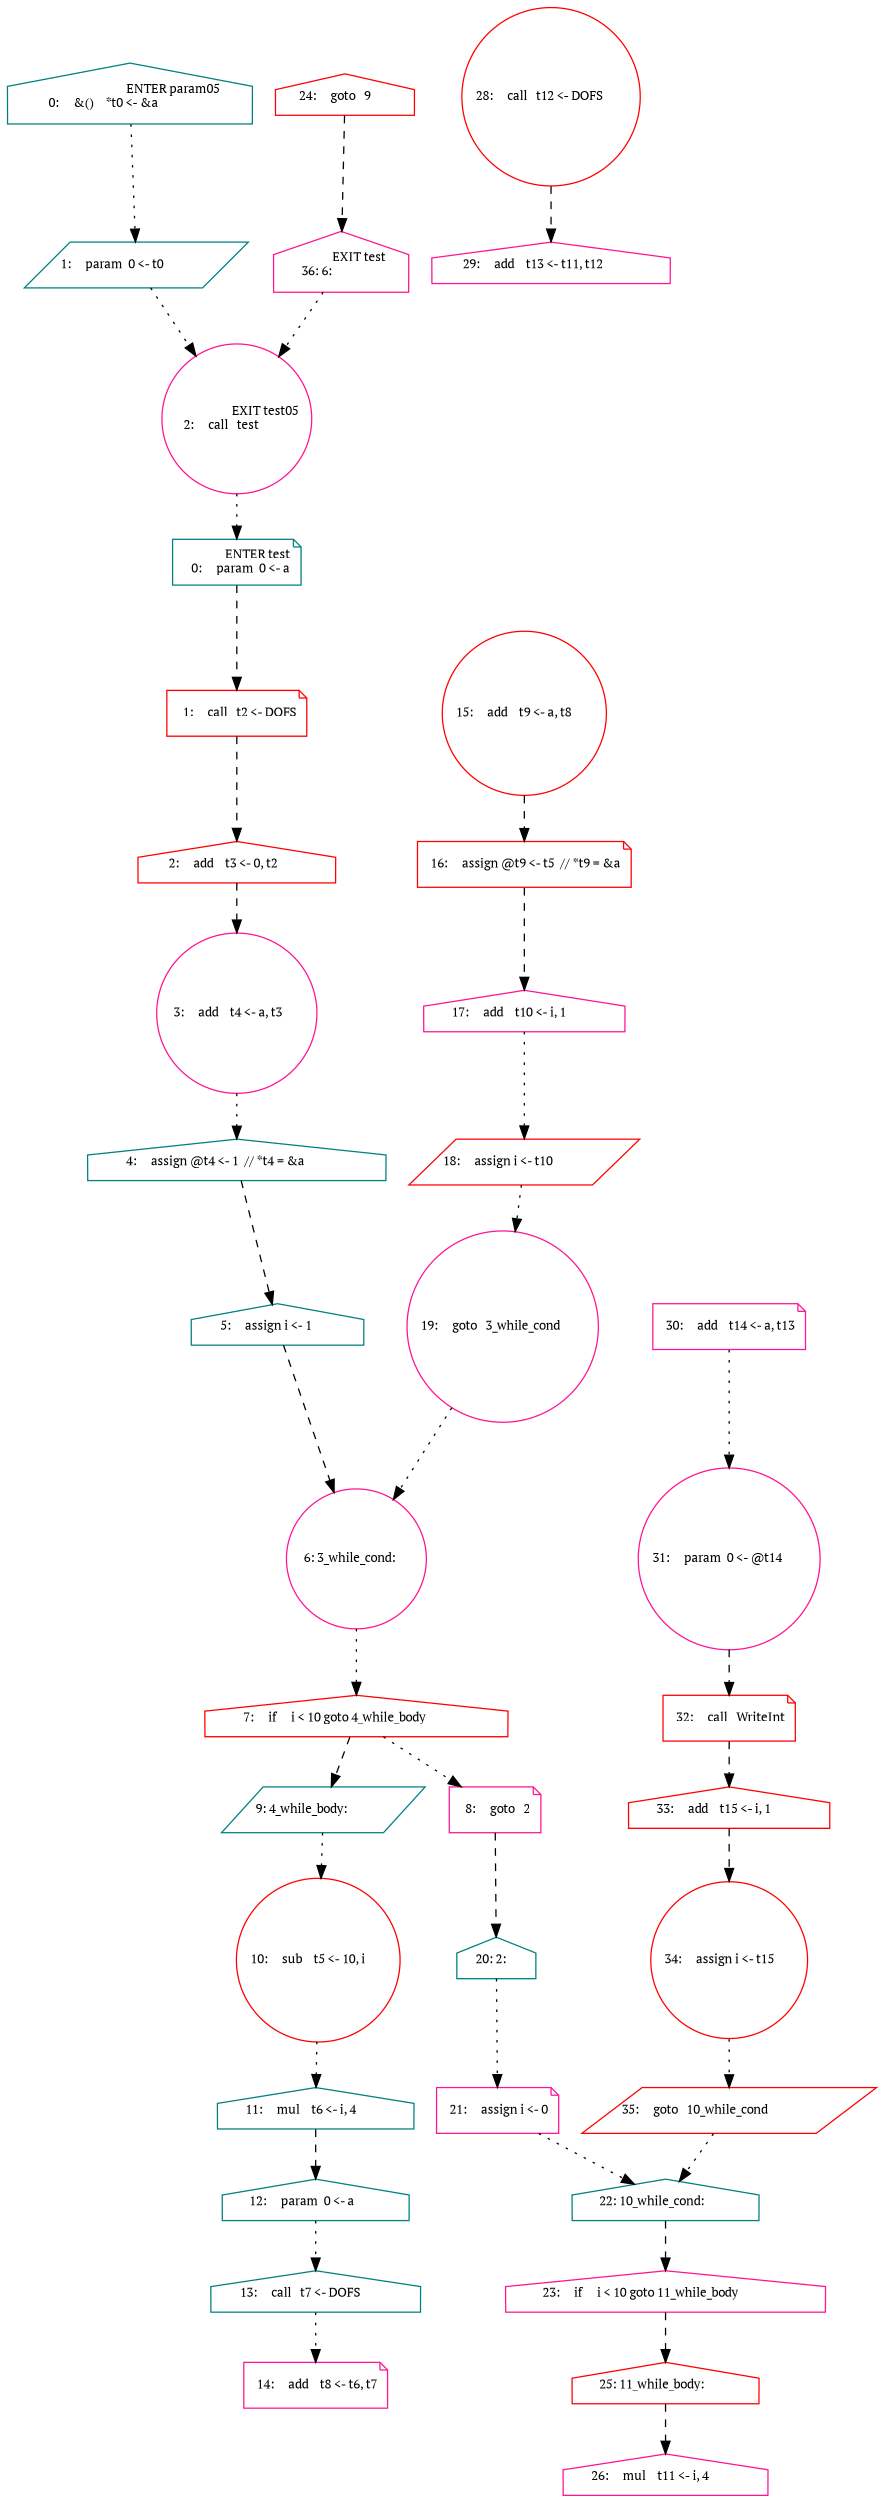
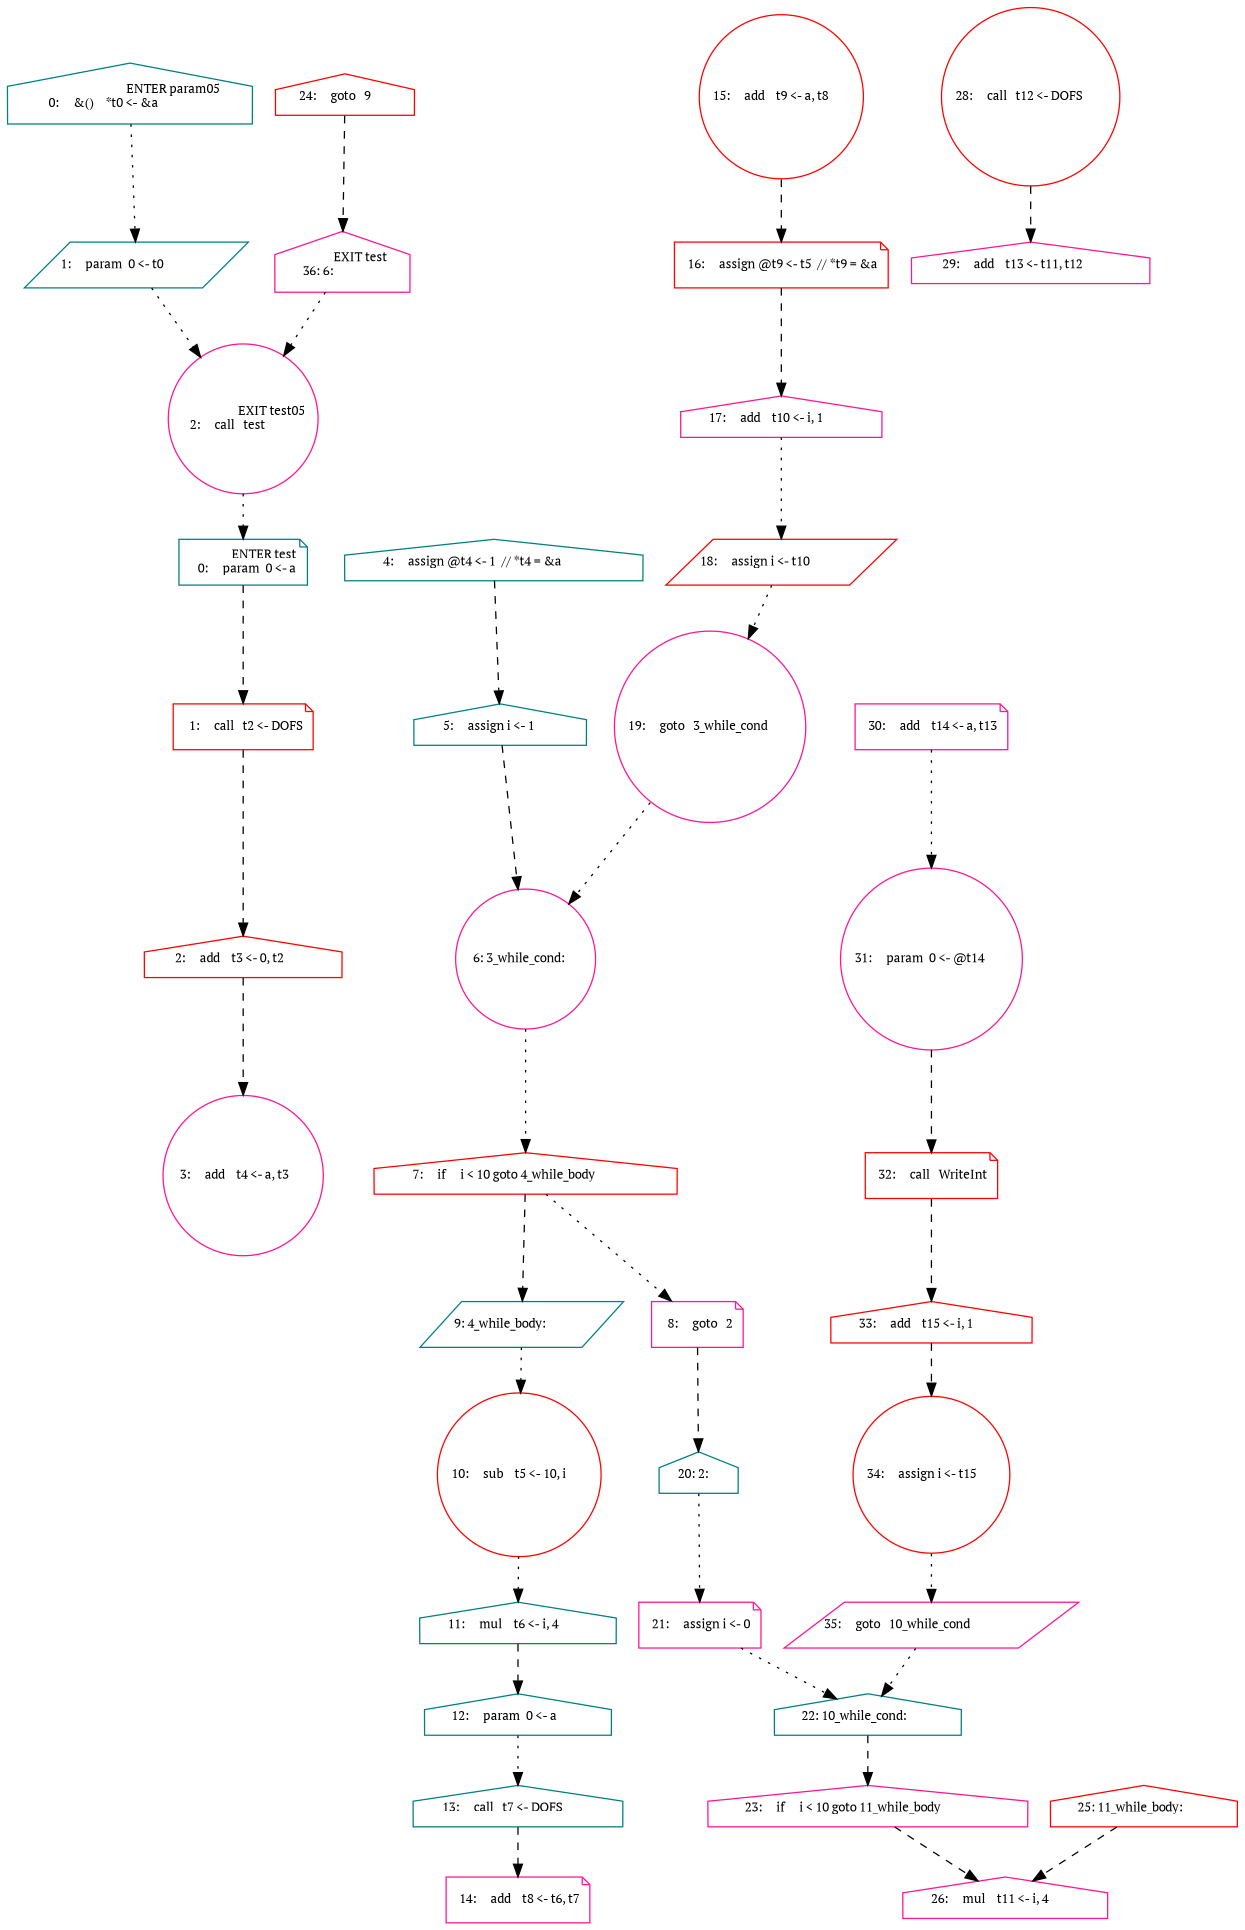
  digraph {
    fontname="PT Serif"
    fontsize=10
    node [color=deeppink fontname="PT Serif" fontsize=10 shape=house]
    edge [fontname="PT Serif" fontsize=10 style=dotted]
    n1 [color=teal label=" ENTER param05\r   0:     &()    *t0 <- &a\l"]
    n2 [color=teal label="  1:     param  0 <- t0\l" shape=parallelogram]
    n3 [label=" EXIT test05\r   2:     call   test\l" shape=circle]
    n4 [color=teal label=" ENTER test\r   0:     param  0 <- a\l" shape=note]
    n5 [color=red label="  1:     call   t2 <- DOFS\l" shape=note]
    n6 [color=red label="  2:     add    t3 <- 0, t2\l"]
    n7 [label="  3:     add    t4 <- a, t3\l" shape=circle]
    n8 [color=teal label="  4:     assign @t4 <- 1  // *t4 = &a\l"]
    n9 [color=teal label="  5:     assign i <- 1\l"]
    n10 [label="  6: 3_while_cond:\l" shape=circle]
    n11 [color=red label="  7:     if     i < 10 goto 4_while_body\l"]
    n12 [color=teal label="  9: 4_while_body:\l" shape=parallelogram]
    n13 [label="  8:     goto   2\l" shape=note]
    n14 [color=red label=" 10:     sub    t5 <- 10, i\l" shape=circle]
    n15 [color=teal label=" 20: 2:\l"]
    n16 [color=teal label=" 11:     mul    t6 <- i, 4\l"]
    n17 [label=" 21:     assign i <- 0\l" shape=note]
    n18 [color=teal label=" 22: 10_while_cond:\l"]
    n19 [color=teal label=" 12:     param  0 <- a\l"]
    n20 [color=teal label=" 13:     call   t7 <- DOFS\l"]
    n21 [label=" 14:     add    t8 <- t6, t7\l" shape=note]
    n22 [color=red label=" 15:     add    t9 <- a, t8\l" shape=circle]
    n23 [color=red label=" 16:     assign @t9 <- t5  // *t9 = &a\l" shape=note]
    n24 [label=" 17:     add    t10 <- i, 1\l"]
    n25 [color=red label=" 18:     assign i <- t10\l" shape=parallelogram]
    n26 [label=" 19:     goto   3_while_cond\l" shape=circle]
    n27 [label=" 23:     if     i < 10 goto 11_while_body\l"]
    n28 [color=red label=" 25: 11_while_body:\l"]
    n29 [label=" 26:     mul    t11 <- i, 4\l"]
    n30 [color=red label=" 24:     goto   9\l"]
    n31 [label=" EXIT test\r  36: 6:\l"]
    n32 [color=red label=" 28:     call   t12 <- DOFS\l" shape=circle]
    n33 [label=" 29:     add    t13 <- t11, t12\l"]
    n34 [label=" 30:     add    t14 <- a, t13\l" shape=note]
    n35 [label=" 31:     param  0 <- @t14\l" shape=circle]
    n36 [color=red label=" 32:     call   WriteInt\l" shape=note]
    n37 [color=red label=" 33:     add    t15 <- i, 1\l"]
    n38 [color=red label=" 34:     assign i <- t15\l" shape=circle]
-   n39 [color=red label=" 35:     goto   10_while_cond\l" shape=parallelogram]
+   n39 [label=" 35:     goto   10_while_cond\l" shape=parallelogram]
    n1 -> n2
    n2 -> n3
    n3 -> n4
    n4 -> n5 [style=dashed]
    n5 -> n6 [style=dashed]
    n6 -> n7 [style=dashed]
-   n7 -> n8
    n8 -> n9 [style=dashed]
    n9 -> n10 [style=dashed]
    n10 -> n11
    n11 -> n12 [style=dashed]
    n11 -> n13
    n12 -> n14
    n13 -> n15 [style=dashed]
    n14 -> n16
    n15 -> n17
    n16 -> n19 [style=dashed]
    n17 -> n18
    n18 -> n27 [style=dashed]
    n19 -> n20
-   n20 -> n21
+   n20 -> n21 [style=dashed]
    n22 -> n23 [style=dashed]
    n23 -> n24 [style=dashed]
    n24 -> n25
    n25 -> n26
    n26 -> n10
-   n27 -> n28 [style=dashed]
+   n27 -> n29 [style=dashed]
    n28 -> n29 [style=dashed]
    n30 -> n31 [style=dashed]
    n31 -> n3
    n32 -> n33 [style=dashed]
    n34 -> n35
    n35 -> n36 [style=dashed]
    n36 -> n37 [style=dashed]
    n37 -> n38 [style=dashed]
    n38 -> n39
    n39 -> n18
  }
